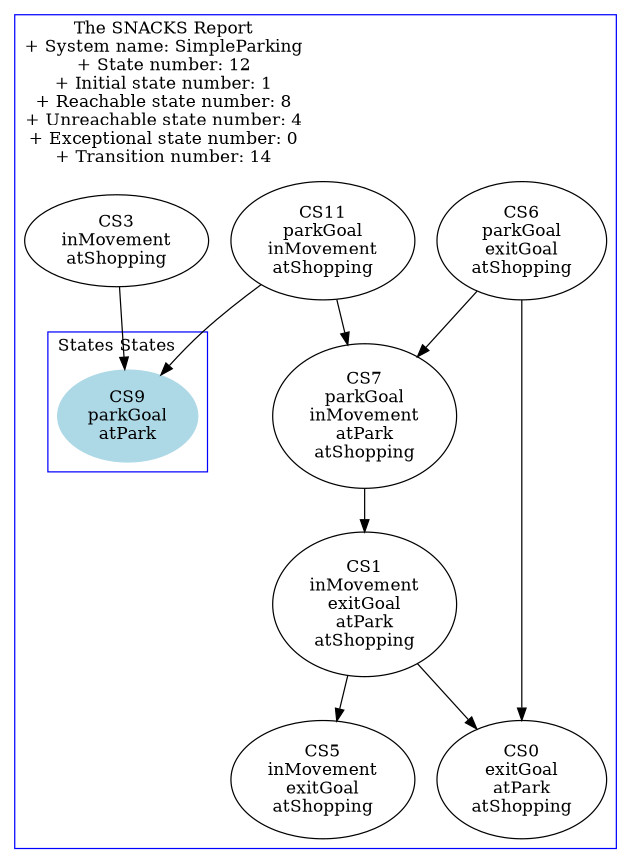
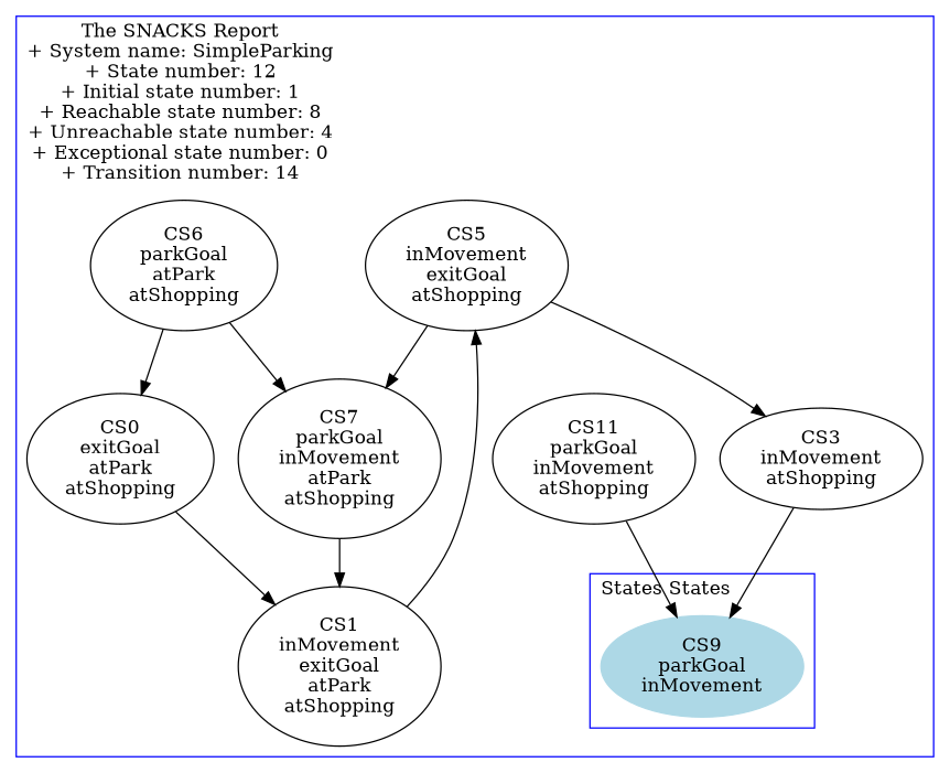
  strict digraph {
    splines=true
-   CS9 [color=lightblue label="\N\nparkGoal\natPark" style=filled]
+   CS9 [color=lightblue label="\N\nparkGoal\ninMovement" style=filled]
    CS11 [label="\N\nparkGoal\ninMovement\natShopping"]
    CS7 [label="\N\nparkGoal\ninMovement\natPark\natShopping"]
    CS1 [label="\N\ninMovement\nexitGoal\natPark\natShopping"]
-   CS6 [label="\N\nparkGoal\nexitGoal\natShopping"]
+   CS6 [label="\N\nparkGoal\natPark\natShopping"]
    CS5 [label="\N\ninMovement\nexitGoal\natShopping"]
    CS0 [label="\N\nexitGoal\natPark\natShopping"]
    CS3 [label="\N\ninMovement\natShopping"]
    subgraph cluster_1 {
      color=blue
      label="The SNACKS Report\n+ System name: SimpleParking\n+ State number: 12\n+ Initial state number: 1\n+ Reachable state number: 8\n+ Unreachable state number: 4\n+ Exceptional state number: 0\n+ Transition number: 14"
      labeljust=l
      CS11
      CS7
      CS1
      CS6
      CS5
      CS0
      CS3
      subgraph cluster_2 {
        color=blue
        label="States States"
        labeljust=l
        CS9
      }
    }
    CS11 -> CS9
-   CS11 -> CS7
+   CS5 -> CS7
    CS7 -> CS1
    CS1 -> CS5
    CS6 -> CS7
    CS6 -> CS0
-   CS1 -> CS0
+   CS5 -> CS3
+   CS0 -> CS1
    CS3 -> CS9
  }
